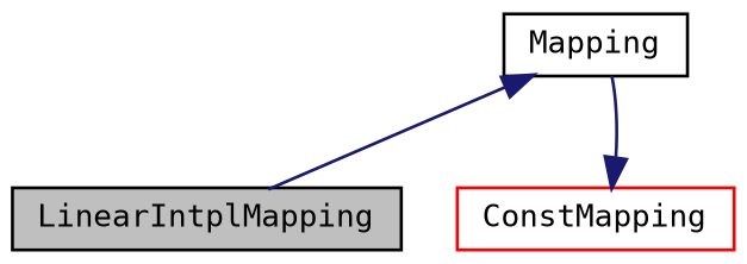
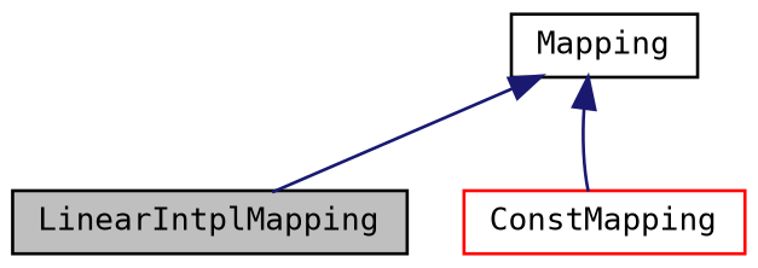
  digraph {
    fontname="DejaVu Sans Mono"
    node [color=black fillcolor=white fontname="DejaVu Sans Mono" fontsize=10 shape=record style=filled]
    edge [color=midnightblue dir=back fontname="DejaVu Sans Mono" fontsize=10 labelfontname=FreeSans labelfontsize=10 style=solid]
    n1 [fillcolor=grey75 fontcolor=black height=0.2 label=LinearIntplMapping width=0.4]
    n2 [height=0.2 label=Mapping width=0.4]
    n3 [color=red height=0.2 label=ConstMapping width=0.4]
    n2 -> n1
-   n3 -> n2
+   n2 -> n3
  }
